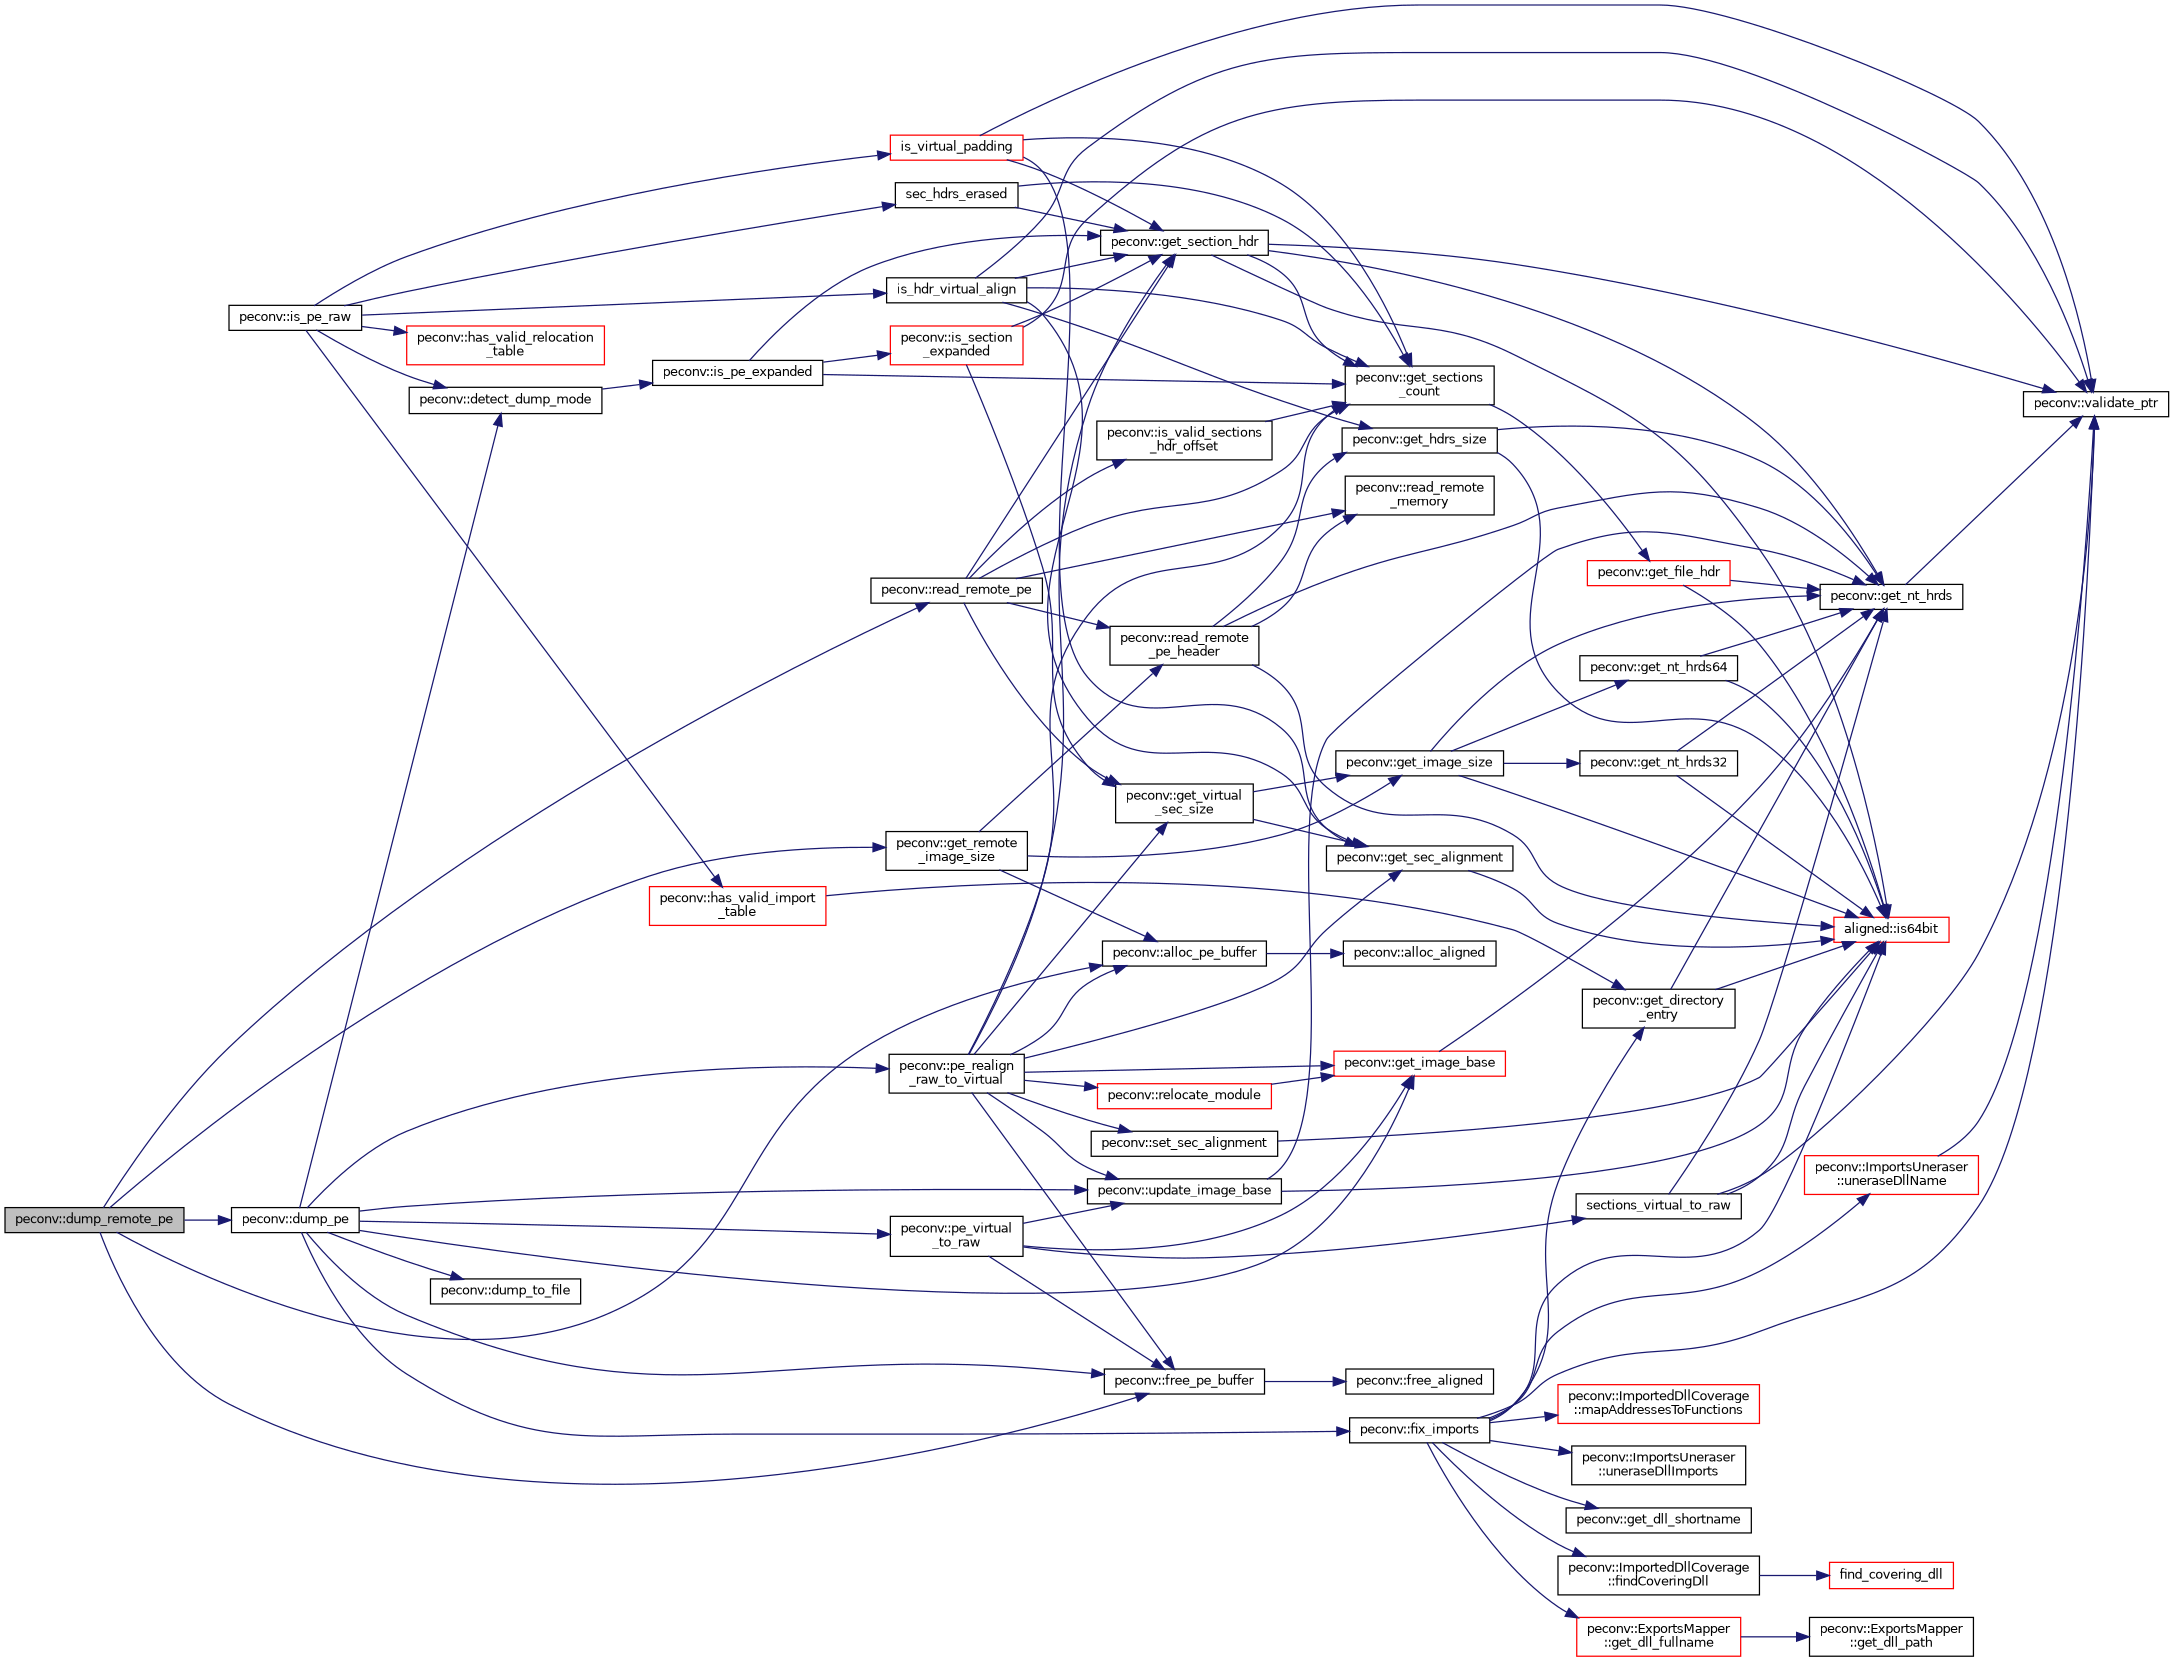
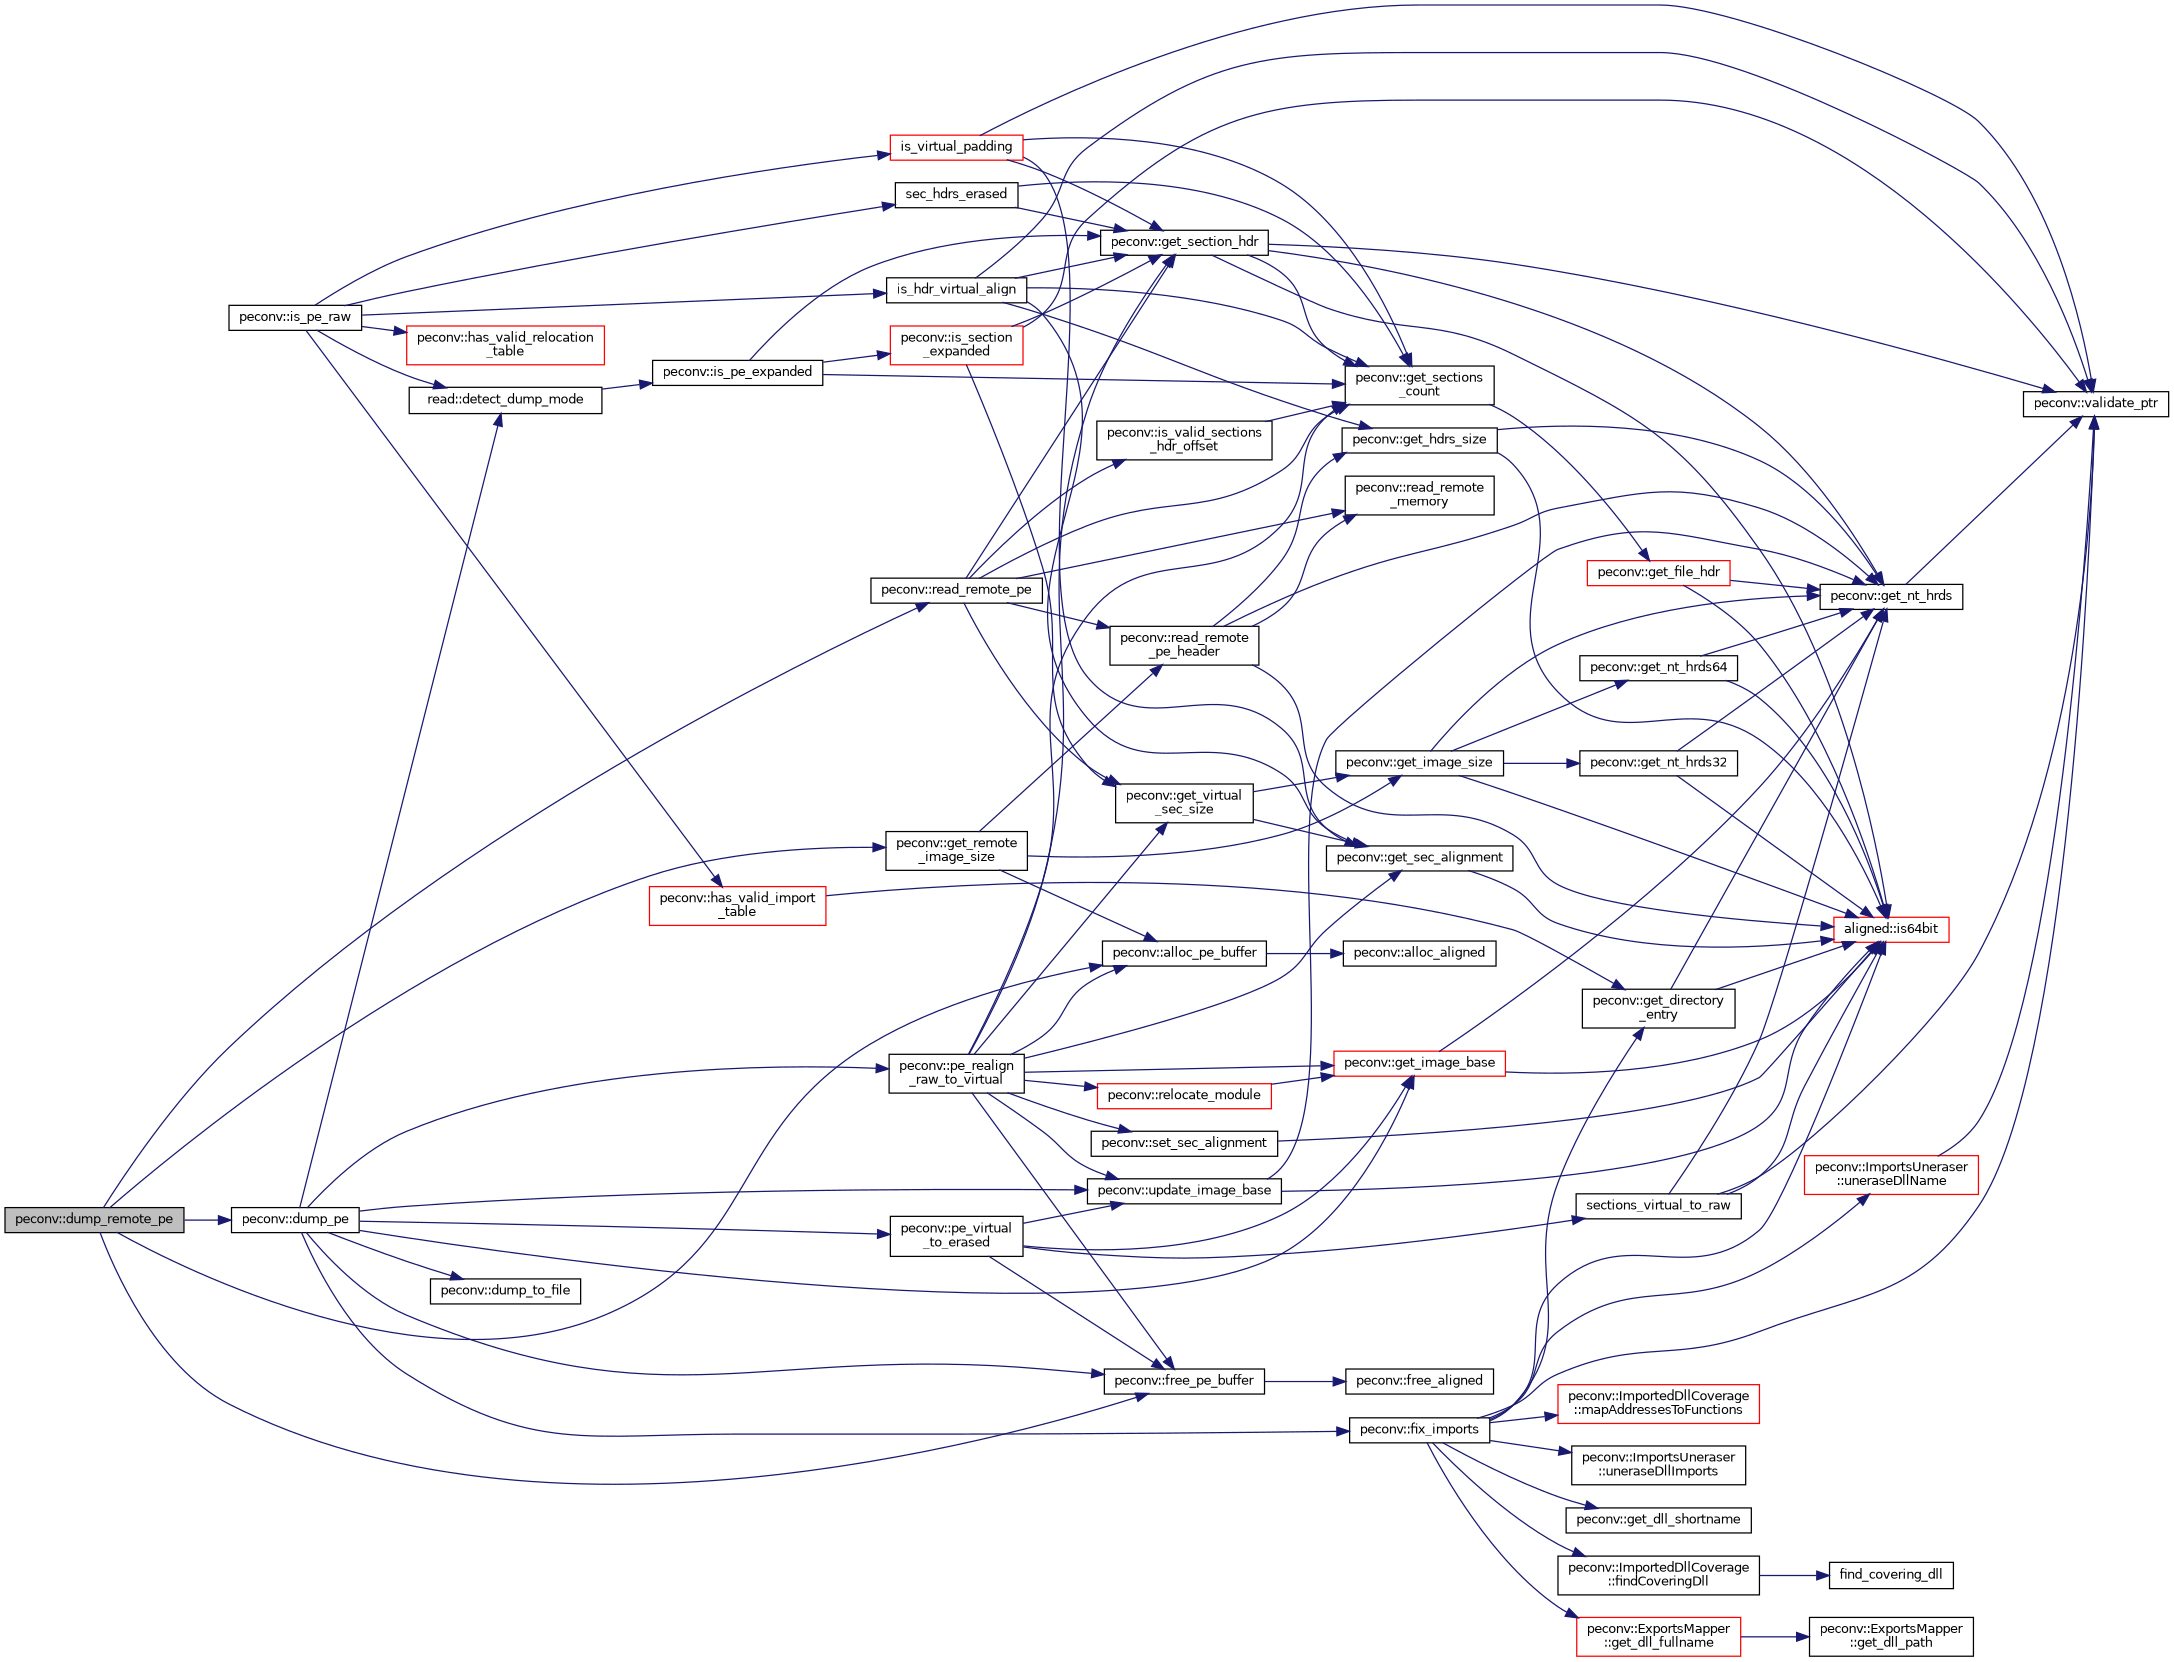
  digraph {
    rankdir=LR
    node [color=black fillcolor=white fontname=Helvetica fontsize=10 shape=record style=filled]
    edge [color=midnightblue fontname=Helvetica fontsize=10 labelfontname=Helvetica labelfontsize=10 style=solid]
    n1 [fillcolor=grey75 fontcolor=black height=0.2 label="peconv::dump_remote_pe" width=0.4]
    n2 [height=0.2 label="peconv::alloc_pe_buffer" width=0.4]
    n3 [height=0.2 label="peconv::dump_pe" width=0.4]
    n4 [height=0.2 label="peconv::free_pe_buffer" width=0.4]
    n5 [height=0.2 label="peconv::get_remote\l_image_size" width=0.4]
    n6 [height=0.2 label="peconv::read_remote_pe" width=0.4]
    n7 [height=0.2 label="peconv::alloc_aligned" width=0.4]
-   n8 [height=0.2 label="peconv::detect_dump_mode" width=0.4]
+   n8 [height=0.2 label="read::detect_dump_mode" width=0.4]
    n9 [height=0.2 label="peconv::dump_to_file" width=0.4]
    n10 [height=0.2 label="peconv::fix_imports" width=0.4]
    n11 [color=red height=0.2 label="peconv::get_image_base" width=0.4]
    n12 [height=0.2 label="peconv::pe_realign\l_raw_to_virtual" width=0.4]
    n13 [height=0.2 label="peconv::update_image_base" width=0.4]
-   n14 [height=0.2 label="peconv::pe_virtual\l_to_raw" width=0.4]
+   n14 [height=0.2 label="peconv::pe_virtual\l_to_erased" width=0.4]
    n15 [height=0.2 label="peconv::free_aligned" width=0.4]
    n16 [height=0.2 label="peconv::get_image_size" width=0.4]
    n17 [height=0.2 label="peconv::read_remote\l_pe_header" width=0.4]
    n18 [height=0.2 label="peconv::get_section_hdr" width=0.4]
    n19 [height=0.2 label="peconv::get_sections\l_count" width=0.4]
    n20 [height=0.2 label="peconv::get_virtual\l_sec_size" width=0.4]
    n21 [height=0.2 label="peconv::read_remote\l_memory" width=0.4]
    n22 [height=0.2 label="peconv::is_valid_sections\l_hdr_offset" width=0.4]
    n23 [height=0.2 label="peconv::is_pe_expanded" width=0.4]
    n24 [height=0.2 label="peconv::validate_ptr" width=0.4]
    n25 [color=red height=0.2 label="aligned::is64bit" width=0.4]
    n26 [height=0.2 label="peconv::get_directory\l_entry" width=0.4]
    n27 [height=0.2 label="peconv::ImportedDllCoverage\l::findCoveringDll" width=0.4]
    n28 [color=red height=0.2 label="peconv::ExportsMapper\l::get_dll_fullname" width=0.4]
    n29 [height=0.2 label="peconv::get_dll_shortname" width=0.4]
    n30 [color=red height=0.2 label="peconv::ImportedDllCoverage\l::mapAddressesToFunctions" width=0.4]
    n31 [height=0.2 label="peconv::ImportsUneraser\l::uneraseDllImports" width=0.4]
    n32 [color=red height=0.2 label="peconv::ImportsUneraser\l::uneraseDllName" width=0.4]
    n33 [height=0.2 label="peconv::get_nt_hrds" width=0.4]
    n34 [height=0.2 label="peconv::get_sec_alignment" width=0.4]
    n35 [color=red height=0.2 label="peconv::relocate_module" width=0.4]
    n36 [height=0.2 label="peconv::set_sec_alignment" width=0.4]
    n37 [height=0.2 label=sections_virtual_to_raw width=0.4]
    n38 [color=red height=0.2 label="peconv::is_section\l_expanded" width=0.4]
    n39 [height=0.2 label="peconv::is_pe_raw" width=0.4]
    n40 [color=red height=0.2 label="peconv::has_valid_import\l_table" width=0.4]
    n41 [color=red height=0.2 label="peconv::has_valid_relocation\l_table" width=0.4]
    n42 [height=0.2 label=is_hdr_virtual_align width=0.4]
    n43 [color=red height=0.2 label=is_virtual_padding width=0.4]
    n44 [height=0.2 label=sec_hdrs_erased width=0.4]
    n45 [color=red height=0.2 label="peconv::get_file_hdr" width=0.4]
    n46 [height=0.2 label="peconv::get_nt_hrds32" width=0.4]
    n47 [height=0.2 label="peconv::get_nt_hrds64" width=0.4]
    n48 [height=0.2 label="peconv::get_hdrs_size" width=0.4]
-   n49 [color=red height=0.2 label=find_covering_dll width=0.4]
+   n49 [height=0.2 label=find_covering_dll width=0.4]
    n50 [height=0.2 label="peconv::ExportsMapper\l::get_dll_path" width=0.4]
    n1 -> n2
    n1 -> n3
    n1 -> n4
    n1 -> n5
    n1 -> n6
    n2 -> n7
    n3 -> n4
    n3 -> n8
    n3 -> n9
    n3 -> n10
    n3 -> n11
    n3 -> n12
    n3 -> n13
    n3 -> n14
    n4 -> n15
    n5 -> n2
    n5 -> n16
    n5 -> n17
    n6 -> n17
    n6 -> n18
    n6 -> n19
    n6 -> n20
    n6 -> n21
    n6 -> n22
    n8 -> n23
    n10 -> n24
    n10 -> n25
    n10 -> n26
    n10 -> n27
    n10 -> n28
    n10 -> n29
    n10 -> n30
    n10 -> n31
    n10 -> n32
+   n11 -> n25
    n11 -> n33
    n12 -> n2
    n12 -> n4
    n12 -> n11
    n12 -> n13
    n12 -> n18
    n12 -> n19
    n12 -> n20
    n12 -> n34
    n12 -> n35
    n12 -> n36
    n13 -> n25
    n13 -> n33
    n14 -> n4
    n14 -> n11
    n14 -> n13
    n14 -> n37
    n16 -> n25
    n16 -> n33
    n16 -> n46
    n16 -> n47
    n17 -> n21
    n17 -> n25
    n17 -> n33
    n17 -> n48
    n18 -> n19
    n18 -> n24
    n18 -> n25
    n18 -> n33
    n19 -> n45
    n20 -> n16
    n20 -> n34
    n22 -> n19
    n23 -> n18
    n23 -> n19
    n23 -> n38
    n26 -> n25
    n26 -> n33
    n27 -> n49
    n28 -> n50
    n32 -> n24
    n33 -> n24
    n34 -> n25
    n35 -> n11
    n36 -> n25
    n37 -> n24
    n37 -> n25
    n37 -> n33
    n38 -> n18
    n38 -> n20
    n38 -> n24
    n39 -> n8
    n39 -> n40
    n39 -> n41
    n39 -> n42
    n39 -> n43
    n39 -> n44
    n40 -> n26
    n42 -> n18
    n42 -> n19
    n42 -> n24
    n42 -> n34
    n42 -> n48
    n43 -> n18
    n43 -> n19
    n43 -> n24
    n43 -> n34
    n44 -> n18
    n44 -> n19
    n45 -> n25
    n45 -> n33
    n46 -> n25
    n46 -> n33
    n47 -> n25
    n47 -> n33
    n48 -> n25
    n48 -> n33
  }
